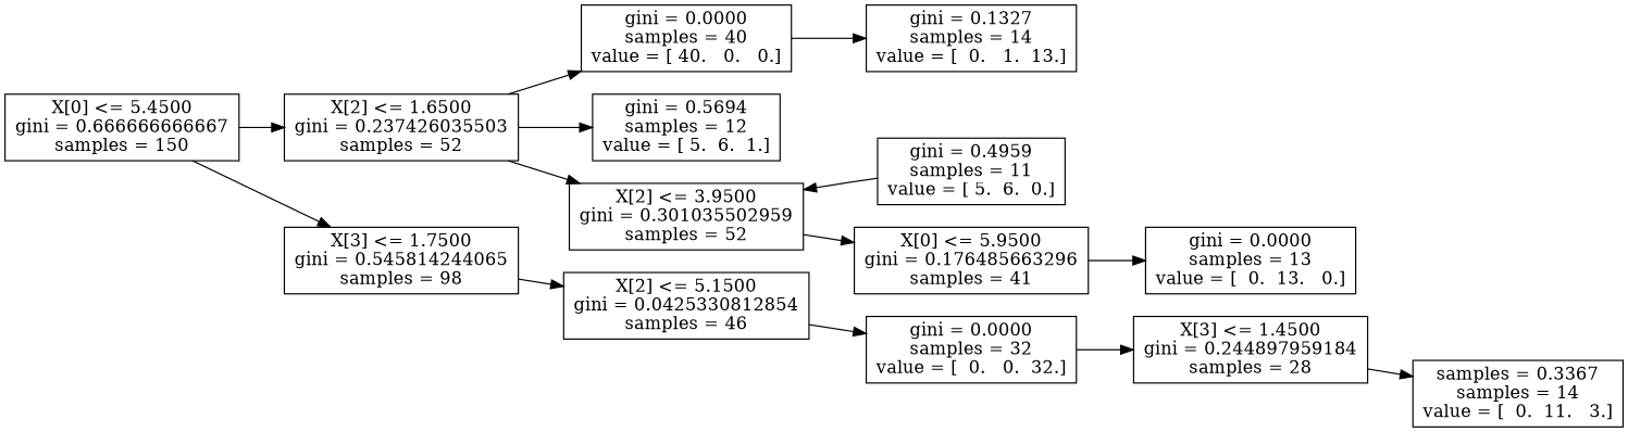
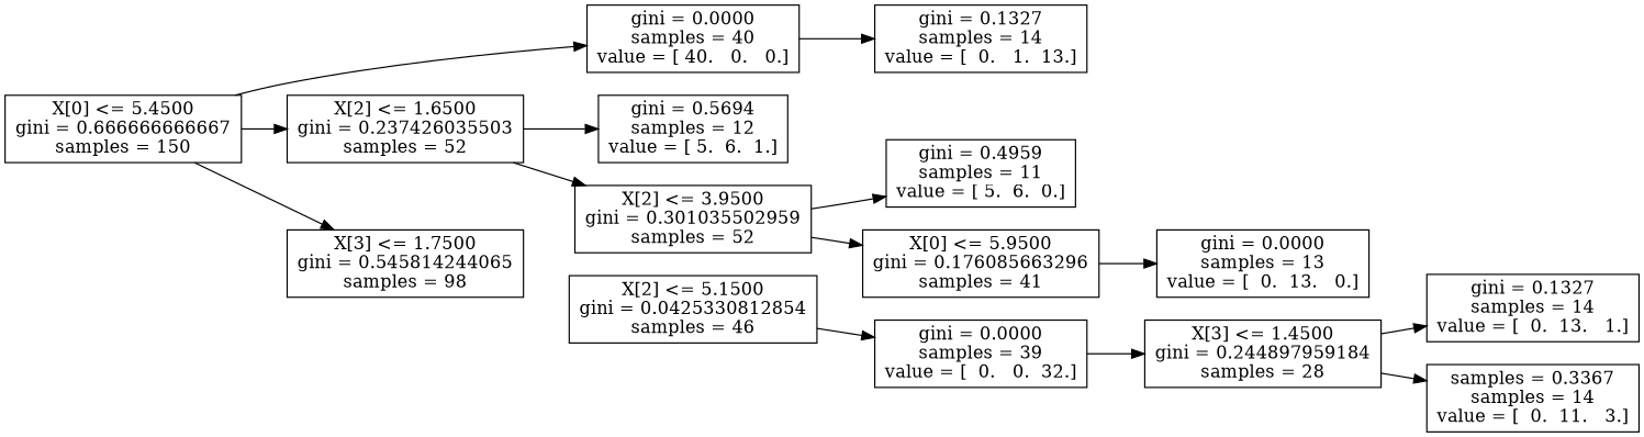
  digraph {
    rankdir=LR
    node [shape=box]
    n1 [label="X[0] <= 5.4500\ngini = 0.666666666667\nsamples = 150"]
    n2 [label="X[2] <= 1.6500\ngini = 0.237426035503\nsamples = 52"]
    n3 [label="X[3] <= 1.7500\ngini = 0.545814244065\nsamples = 98"]
    n4 [label="gini = 0.0000\nsamples = 40\nvalue = [ 40.   0.   0.]"]
    n5 [label="gini = 0.5694\nsamples = 12\nvalue = [ 5.  6.  1.]"]
    n6 [label="X[2] <= 3.9500\ngini = 0.301035502959\nsamples = 52"]
    n7 [label="X[2] <= 5.1500\ngini = 0.0425330812854\nsamples = 46"]
    n8 [label="gini = 0.1327\nsamples = 14\nvalue = [  0.   1.  13.]"]
    n9 [label="gini = 0.4959\nsamples = 11\nvalue = [ 5.  6.  0.]"]
-   n10 [label="X[0] <= 5.9500\ngini = 0.176485663296\nsamples = 41"]
-   n11 [label="gini = 0.0000\nsamples = 32\nvalue = [  0.   0.  32.]"]
+   n10 [label="X[0] <= 5.9500\ngini = 0.176085663296\nsamples = 41"]
+   n11 [label="gini = 0.0000\nsamples = 39\nvalue = [  0.   0.  32.]"]
    n12 [label="gini = 0.0000\nsamples = 13\nvalue = [  0.  13.   0.]"]
    n13 [label="X[3] <= 1.4500\ngini = 0.244897959184\nsamples = 28"]
+   n14 [label="gini = 0.1327\nsamples = 14\nvalue = [  0.  13.   1.]"]
    n15 [label="samples = 0.3367\nsamples = 14\nvalue = [  0.  11.   3.]"]
    n1 -> n2
    n1 -> n3
-   n2 -> n4
+   n1 -> n4
    n2 -> n5
    n2 -> n6
-   n3 -> n7
    n4 -> n8
-   n9 -> n6
+   n6 -> n9
    n6 -> n10
    n7 -> n11
    n10 -> n12
    n11 -> n13
+   n13 -> n14
    n13 -> n15
  }
